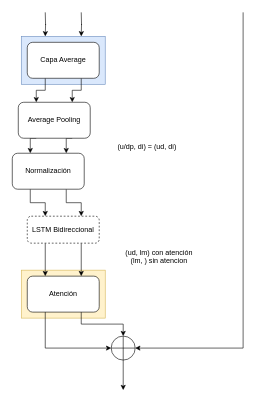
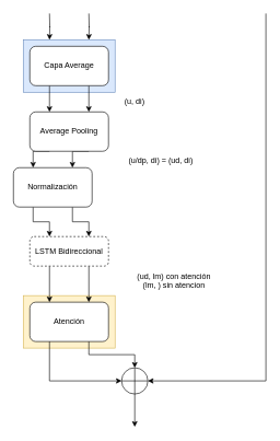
  <mxCell id="0" />
  <mxCell id="1" parent="0" />
  <mxCell id="2" value="" style="rounded=0;whiteSpace=wrap;shadow=0;sketch=0;fillColor=#fff2cc;strokeColor=#d6b656;" vertex="1" parent="1"><mxGeometry x="35" y="450" width="140" height="80" as="geometry" /></mxCell>
  <mxCell id="3" value="" style="rounded=0;whiteSpace=wrap;shadow=0;sketch=0;fillColor=#dae8fc;strokeColor=#6c8ebf;" vertex="1" parent="1"><mxGeometry x="35" y="60" width="140" height="80" as="geometry" /></mxCell>
  <mxCell id="4" value="" style="edgeStyle=orthogonalEdgeStyle;rounded=0;jumpStyle=gap;orthogonalLoop=1;jettySize=auto;exitX=0.25;exitY=1;exitDx=0;exitDy=0;entryX=0.25;entryY=0;entryDx=0;entryDy=0;strokeColor=default;" edge="1" parent="1" source="6" target="9"><mxGeometry relative="1" as="geometry" /></mxCell>
  <mxCell id="5" value="" style="edgeStyle=orthogonalEdgeStyle;rounded=0;jumpStyle=gap;orthogonalLoop=1;jettySize=auto;exitX=0.75;exitY=1;exitDx=0;exitDy=0;entryX=0.75;entryY=0;entryDx=0;entryDy=0;strokeColor=default;" edge="1" parent="1" source="6" target="9"><mxGeometry relative="1" as="geometry" /></mxCell>
  <mxCell id="6" value="Capa Average" style="rounded=1;whiteSpace=wrap;shadow=0;sketch=0;" vertex="1" parent="1"><mxGeometry x="45" y="70" width="120" height="60" as="geometry" /></mxCell>
  <mxCell id="7" value="" style="edgeStyle=orthogonalEdgeStyle;rounded=0;jumpStyle=gap;orthogonalLoop=1;jettySize=auto;exitX=0.25;exitY=1;exitDx=0;exitDy=0;entryX=0.25;entryY=0;entryDx=0;entryDy=0;strokeColor=default;" edge="1" parent="1" source="9" target="12"><mxGeometry relative="1" as="geometry" /></mxCell>
  <mxCell id="8" value="" style="edgeStyle=orthogonalEdgeStyle;rounded=0;jumpStyle=gap;orthogonalLoop=1;jettySize=auto;exitX=0.75;exitY=1;exitDx=0;exitDy=0;entryX=0.75;entryY=0;entryDx=0;entryDy=0;strokeColor=default;" edge="1" parent="1" source="9" target="12"><mxGeometry relative="1" as="geometry" /></mxCell>
- <mxCell id="9" value="Average Pooling" style="rounded=1;whiteSpace=wrap;shadow=0;sketch=0;" vertex="1" parent="1"><mxGeometry x="30" y="170" width="120" height="60" as="geometry" /></mxCell>
+ <mxCell id="9" value="Average Pooling" style="rounded=1;whiteSpace=wrap;shadow=0;sketch=0;" vertex="1" parent="1"><mxGeometry x="45" y="170" width="120" height="60" as="geometry" /></mxCell>
  <mxCell id="10" value="" style="edgeStyle=orthogonalEdgeStyle;rounded=0;jumpStyle=gap;orthogonalLoop=1;jettySize=auto;exitX=0.25;exitY=1;exitDx=0;exitDy=0;entryX=0.25;entryY=0;entryDx=0;entryDy=0;strokeColor=default;" edge="1" parent="1" source="12" target="15"><mxGeometry relative="1" as="geometry" /></mxCell>
  <mxCell id="11" value="" style="edgeStyle=orthogonalEdgeStyle;rounded=0;jumpStyle=gap;orthogonalLoop=1;jettySize=auto;exitX=0.75;exitY=1;exitDx=0;exitDy=0;entryX=0.75;entryY=0;entryDx=0;entryDy=0;strokeColor=default;" edge="1" parent="1" source="12" target="15"><mxGeometry relative="1" as="geometry" /></mxCell>
  <mxCell id="12" value="Normalización" style="rounded=1;whiteSpace=wrap;shadow=0;sketch=0;" vertex="1" parent="1"><mxGeometry x="20" y="255" width="120" height="60" as="geometry" /></mxCell>
  <mxCell id="13" value="" style="edgeStyle=orthogonalEdgeStyle;rounded=0;jumpStyle=gap;orthogonalLoop=1;jettySize=auto;exitX=0.25;exitY=1;exitDx=0;exitDy=0;entryX=0.25;entryY=0;entryDx=0;entryDy=0;strokeColor=default;" edge="1" parent="1" source="15" target="19"><mxGeometry relative="1" as="geometry" /></mxCell>
  <mxCell id="14" value="" style="edgeStyle=orthogonalEdgeStyle;rounded=0;jumpStyle=gap;orthogonalLoop=1;jettySize=auto;exitX=0.75;exitY=1;exitDx=0;exitDy=0;entryX=0.75;entryY=0;entryDx=0;entryDy=0;strokeColor=default;" edge="1" parent="1" source="15" target="19"><mxGeometry relative="1" as="geometry" /></mxCell>
  <mxCell id="15" value="LSTM Bidireccional" style="rounded=1;whiteSpace=wrap;shadow=0;sketch=0;dashed=1;" vertex="1" parent="1"><mxGeometry x="45" y="360" width="120" height="45" as="geometry" /></mxCell>
  <mxCell id="16" value="" style="verticalLabelPosition=bottom;verticalAlign=top;shape=mxgraph.flowchart.summing_function;rounded=0;shadow=0;sketch=0;" vertex="1" parent="1"><mxGeometry x="185" y="560" width="40" height="40" as="geometry" /></mxCell>
  <mxCell id="17" value="" style="edgeStyle=orthogonalEdgeStyle;rounded=0;jumpStyle=gap;orthogonalLoop=1;jettySize=auto;exitX=0.25;exitY=1;exitDx=0;exitDy=0;entryX=0;entryY=0.5;entryDx=0;entryDy=0;entryPerimeter=0;strokeColor=default;" edge="1" parent="1" source="19" target="16"><mxGeometry relative="1" as="geometry" /></mxCell>
  <mxCell id="18" value="" style="edgeStyle=orthogonalEdgeStyle;rounded=0;jumpStyle=gap;orthogonalLoop=1;jettySize=auto;exitX=0.75;exitY=1;exitDx=0;exitDy=0;entryX=0.5;entryY=0;entryDx=0;entryDy=0;entryPerimeter=0;strokeColor=default;" edge="1" parent="1" source="19" target="16"><mxGeometry relative="1" as="geometry" /></mxCell>
  <mxCell id="19" value="Atención" style="rounded=1;whiteSpace=wrap;shadow=0;sketch=0;" vertex="1" parent="1"><mxGeometry x="45" y="460" width="120" height="60" as="geometry" /></mxCell>
  <mxCell id="20" value="(u/dp, di) = (ud, di)" style="text;strokeColor=none;fillColor=none;align=center;verticalAlign=middle;whiteSpace=wrap;rounded=0;shadow=0;sketch=0;" vertex="1" parent="1"><mxGeometry x="185" y="229" width="120" height="30" as="geometry" /></mxCell>
+ <mxCell id="21" value="(u, di)" style="text;strokeColor=none;fillColor=none;align=center;verticalAlign=middle;whiteSpace=wrap;rounded=0;shadow=0;sketch=0;" vertex="1" parent="1"><mxGeometry x="175" y="140" width="60" height="30" as="geometry" /></mxCell>
  <mxCell id="22" value="(ud, lm) con atención&#10;(lm, ) sin atencion&#10;" style="text;strokeColor=none;fillColor=none;align=center;verticalAlign=middle;whiteSpace=wrap;rounded=0;shadow=0;sketch=0;" vertex="1" parent="1"><mxGeometry x="185" y="420" width="160" height="30" as="geometry" /></mxCell>
  <mxCell id="23" value="" style="edgeStyle=orthogonalEdgeStyle;rounded=0;jumpStyle=gap;orthogonalLoop=1;jettySize=auto;entryX=1;entryY=0.5;entryDx=0;entryDy=0;entryPerimeter=0;strokeColor=default;" edge="1" parent="1" target="16"><mxGeometry relative="1" as="geometry"><mxPoint x="405" y="20" as="sourcePoint" /><mxPoint x="405" y="800" as="targetPoint" /><Array as="points"><mxPoint x="405" y="130" /><mxPoint x="405" y="580" /></Array></mxGeometry></mxCell>
  <mxCell id="24" value="" style="edgeStyle=orthogonalEdgeStyle;rounded=0;jumpStyle=gap;orthogonalLoop=1;jettySize=auto;exitX=0.25;exitY=1;exitDx=0;exitDy=0;entryX=0.25;entryY=0;entryDx=0;entryDy=0;strokeColor=default;" edge="1" parent="1"><mxGeometry relative="1" as="geometry"><mxPoint x="75" y="20" as="sourcePoint" /><mxPoint x="75" y="60" as="targetPoint" /></mxGeometry></mxCell>
  <mxCell id="25" value="" style="edgeStyle=orthogonalEdgeStyle;rounded=0;jumpStyle=gap;orthogonalLoop=1;jettySize=auto;exitX=0.75;exitY=1;exitDx=0;exitDy=0;entryX=0.75;entryY=0;entryDx=0;entryDy=0;strokeColor=default;" edge="1" parent="1"><mxGeometry relative="1" as="geometry"><mxPoint x="135" y="20" as="sourcePoint" /><mxPoint x="135" y="60" as="targetPoint" /></mxGeometry></mxCell>
  <mxCell id="26" value="" style="endArrow=classic;html=1;rounded=0;exitX=0.5;exitY=1;exitDx=0;exitDy=0;exitPerimeter=0;" edge="1" parent="1" source="16"><mxGeometry width="50" height="50" relative="1" as="geometry"><mxPoint x="155" y="670" as="sourcePoint" /><mxPoint x="205" y="650" as="targetPoint" /></mxGeometry></mxCell>
